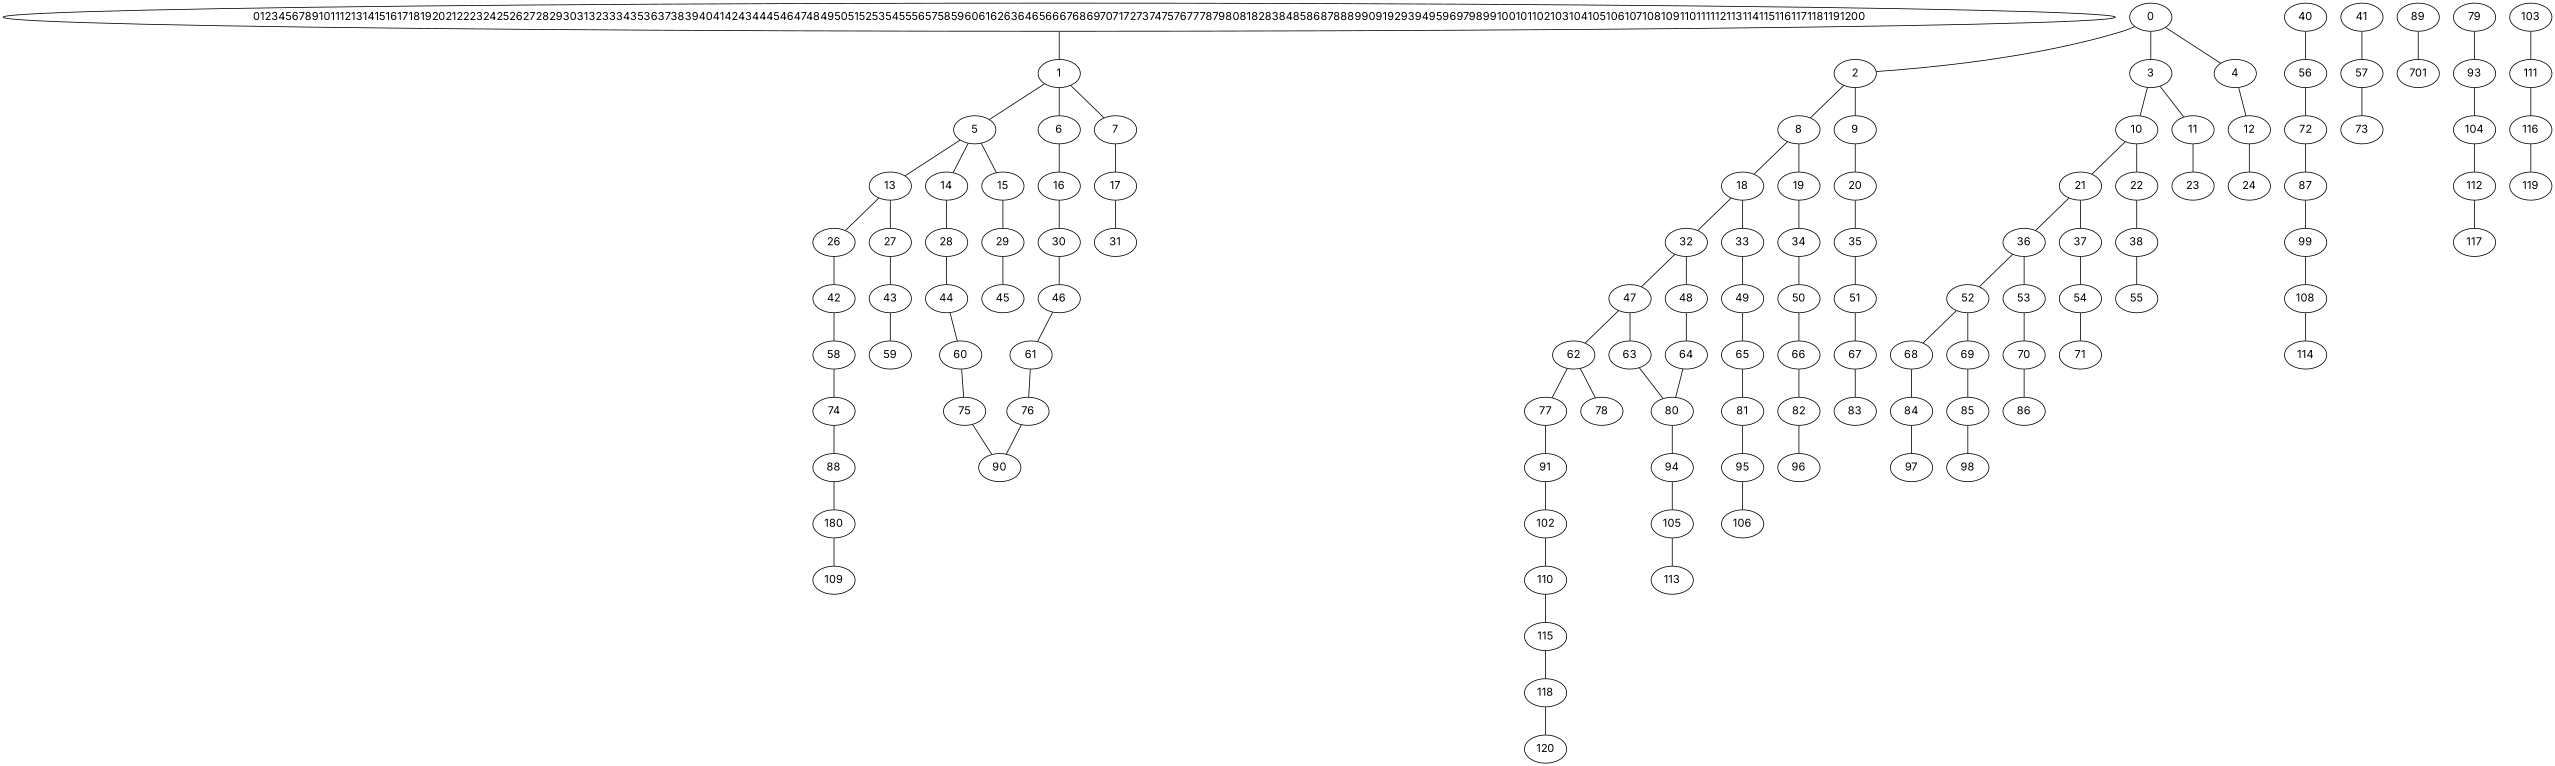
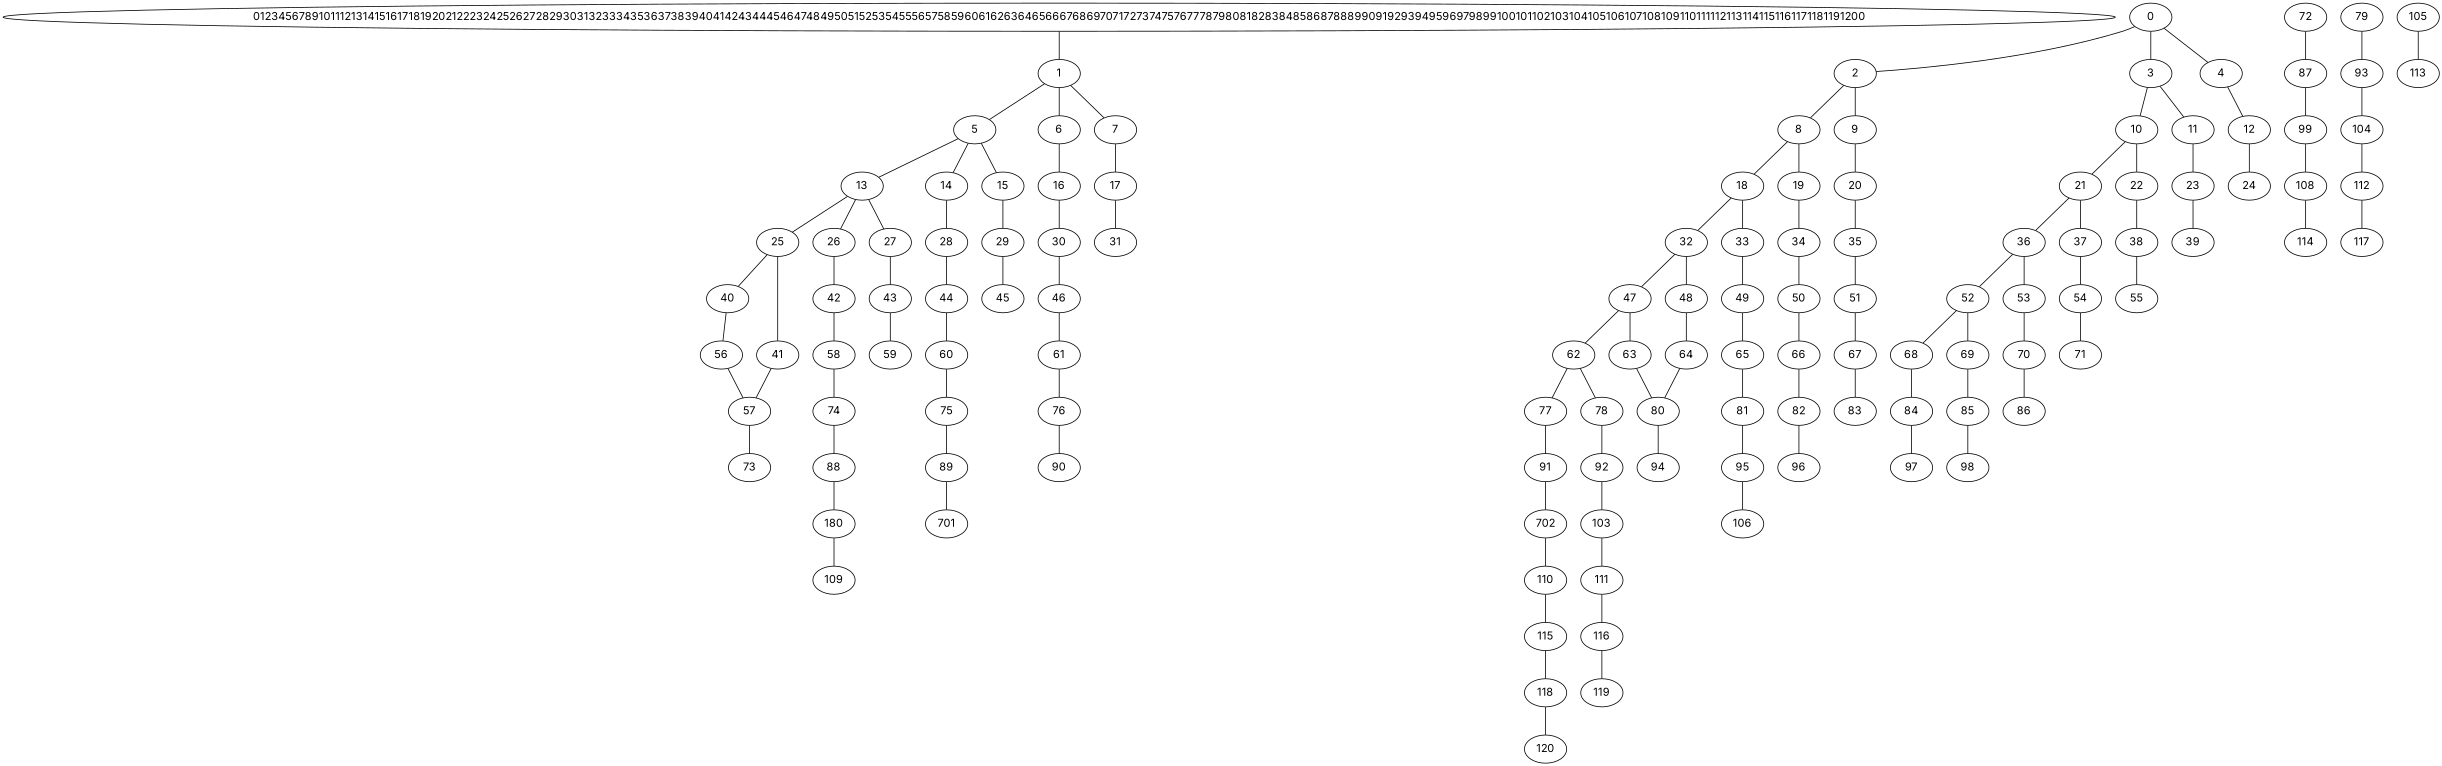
  graph {
    fontname=Inter
    node [fontname=Inter]
    edge [fontname=Inter]
    01234567891011121314151617181920212223242526272829303132333435363738394041424344454647484950515253545556575859606162636465666768697071727374757677787980818283848586878889909192939495969798991001011021031041051061071081091101111121131141151161171181191200
    1
    5
    6
    7
    13
    14
    15
    16
    17
    0
    2
    3
    4
    8
    9
    10
    11
    12
    18
    19
    20
    21
    22
    23
    24
+   25
    26
    27
    28
    29
    30
    31
    32
    33
    34
    35
    36
    37
    38
+   39
    40
    41
    42
    43
    44
    45
    46
    47
    48
    49
    50
    51
    52
    53
    54
    55
    56
    57
    58
    59
    60
    61
    62
    63
    64
    65
    66
    67
    68
    69
    70
    71
    72
    73
    74
    75
    76
    77
    78
    80
    81
    82
    83
    84
    85
    86
    87
    88
    89
    90
    91
+   92
    79
    93
    94
    95
    96
    97
    98
    99
    n102 [label=180]
    n103 [label=701]
-   102
+   102 [label=702]
    103
    104
    105
    106
    108
    109
    110
    111
    112
    113
    114
    115
    116
    117
    118
    119
    120
    01234567891011121314151617181920212223242526272829303132333435363738394041424344454647484950515253545556575859606162636465666768697071727374757677787980818283848586878889909192939495969798991001011021031041051061071081091101111121131141151161171181191200 -- 1
    1 -- 5
    1 -- 6
    1 -- 7
    5 -- 13
    5 -- 14
    5 -- 15
    6 -- 16
    7 -- 17
+   13 -- 25
    13 -- 26
    13 -- 27
    14 -- 28
    15 -- 29
    16 -- 30
    17 -- 31
    0 -- 2
    0 -- 3
    0 -- 4
    2 -- 8
    2 -- 9
    3 -- 10
    3 -- 11
    4 -- 12
    8 -- 18
    8 -- 19
    9 -- 20
    10 -- 21
    10 -- 22
    11 -- 23
    12 -- 24
    18 -- 32
    18 -- 33
    19 -- 34
    20 -- 35
    21 -- 36
    21 -- 37
    22 -- 38
+   23 -- 39
+   25 -- 40
+   25 -- 41
    26 -- 42
    27 -- 43
    28 -- 44
    29 -- 45
    30 -- 46
    32 -- 47
    32 -- 48
    33 -- 49
    34 -- 50
    35 -- 51
    36 -- 52
    36 -- 53
    37 -- 54
    38 -- 55
    40 -- 56
    41 -- 57
    42 -- 58
    43 -- 59
    44 -- 60
    46 -- 61
    47 -- 62
    47 -- 63
    48 -- 64
    49 -- 65
    50 -- 66
    51 -- 67
    52 -- 68
    52 -- 69
    53 -- 70
    54 -- 71
-   56 -- 72
+   56 -- 57
    57 -- 73
    58 -- 74
    60 -- 75
    61 -- 76
    62 -- 77
    62 -- 78
    63 -- 80
    64 -- 80
    65 -- 81
    66 -- 82
    67 -- 83
    68 -- 84
    69 -- 85
    70 -- 86
    72 -- 87
    74 -- 88
-   75 -- 90
+   75 -- 89
    76 -- 90
    77 -- 91
+   78 -- 92
    80 -- 94
    81 -- 95
    82 -- 96
    84 -- 97
    85 -- 98
    87 -- 99
    88 -- n102
    89 -- n103
    91 -- 102
+   92 -- 103
    79 -- 93
    93 -- 104
-   94 -- 105
    95 -- 106
    99 -- 108
    n102 -- 109
    102 -- 110
    103 -- 111
    104 -- 112
    105 -- 113
    108 -- 114
    110 -- 115
    111 -- 116
    112 -- 117
    115 -- 118
    116 -- 119
    118 -- 120
  }
